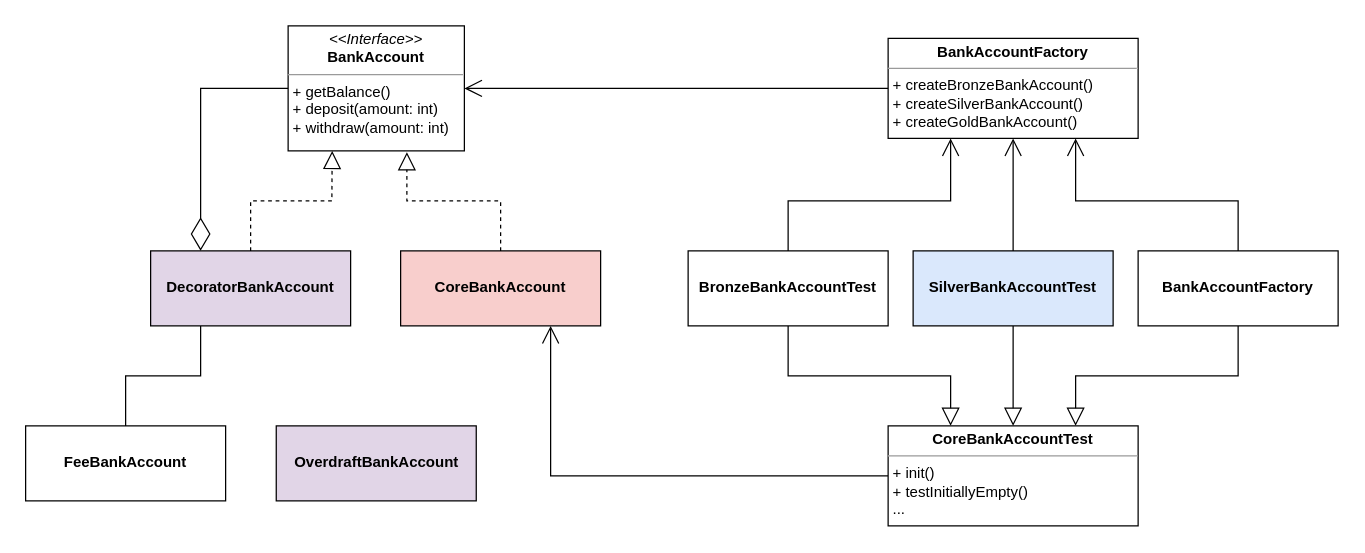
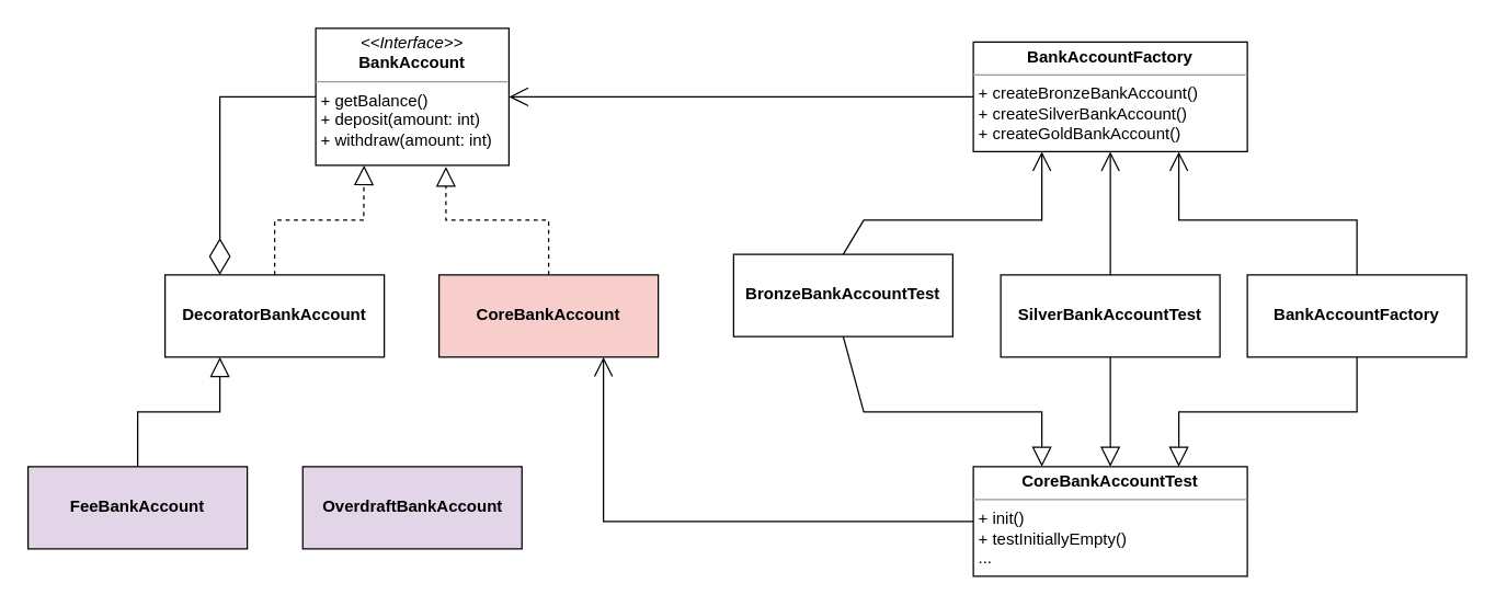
  <mxCell id="0" />
  <mxCell id="1" parent="0" />
  <mxCell id="2" value="&lt;p style=&quot;margin: 0px ; margin-top: 4px ; text-align: center&quot;&gt;&lt;i&gt;&amp;lt;&amp;lt;Interface&amp;gt;&amp;gt;&lt;/i&gt;&lt;br&gt;&lt;b&gt;BankAccount&lt;/b&gt;&lt;/p&gt;&lt;hr size=&quot;1&quot;&gt;&lt;p style=&quot;margin: 0px ; margin-left: 4px&quot;&gt;+ getBalance()&lt;br&gt;&lt;/p&gt;&lt;p style=&quot;margin: 0px ; margin-left: 4px&quot;&gt;+ deposit(amount: int)&lt;/p&gt;&lt;p style=&quot;margin: 0px ; margin-left: 4px&quot;&gt;+ withdraw(amount: int)&lt;/p&gt;" style="verticalAlign=top;align=left;overflow=fill;fontSize=12;fontFamily=Helvetica;html=1;" vertex="1" parent="1"><mxGeometry x="230" y="20" width="141" height="100" as="geometry" /></mxCell>
- <mxCell id="3" value="&lt;p style=&quot;margin: 0px ; margin-top: 4px ; text-align: center&quot;&gt;&lt;b&gt;&lt;br&gt;&lt;/b&gt;&lt;/p&gt;&lt;p style=&quot;margin: 0px ; margin-top: 4px ; text-align: center&quot;&gt;&lt;b&gt;DecoratorBankAccount&lt;/b&gt;&lt;/p&gt;" style="verticalAlign=top;align=left;overflow=fill;fontSize=12;fontFamily=Helvetica;html=1;fillColor=#e1d5e7;" vertex="1" parent="1"><mxGeometry x="120" y="200" width="160" height="60" as="geometry" /></mxCell>
+ <mxCell id="3" value="&lt;p style=&quot;margin: 0px ; margin-top: 4px ; text-align: center&quot;&gt;&lt;b&gt;&lt;br&gt;&lt;/b&gt;&lt;/p&gt;&lt;p style=&quot;margin: 0px ; margin-top: 4px ; text-align: center&quot;&gt;&lt;b&gt;DecoratorBankAccount&lt;/b&gt;&lt;/p&gt;" style="verticalAlign=top;align=left;overflow=fill;fontSize=12;fontFamily=Helvetica;html=1;" vertex="1" parent="1"><mxGeometry x="120" y="200" width="160" height="60" as="geometry" /></mxCell>
  <mxCell id="4" value="" style="endArrow=block;dashed=1;endFill=0;endSize=12;html=1;rounded=0;entryX=0.25;entryY=1;entryDx=0;entryDy=0;exitX=0.5;exitY=0;exitDx=0;exitDy=0;" edge="1" parent="1" source="3" target="2"><mxGeometry width="160" relative="1" as="geometry"><mxPoint x="91" y="210" as="sourcePoint" /><mxPoint x="251" y="210" as="targetPoint" /><Array as="points"><mxPoint x="200" y="160" /><mxPoint x="265" y="160" /></Array></mxGeometry></mxCell>
  <mxCell id="5" style="edgeStyle=orthogonalEdgeStyle;rounded=0;orthogonalLoop=1;jettySize=auto;html=1;exitX=0.5;exitY=1;exitDx=0;exitDy=0;" edge="1" parent="1" source="3" target="3"><mxGeometry relative="1" as="geometry" /></mxCell>
  <mxCell id="6" value="" style="endArrow=diamondThin;endFill=0;endSize=24;html=1;rounded=0;entryX=0.25;entryY=0;entryDx=0;entryDy=0;exitX=0;exitY=0.5;exitDx=0;exitDy=0;" edge="1" parent="1" source="2" target="3"><mxGeometry width="160" relative="1" as="geometry"><mxPoint x="61" y="200" as="sourcePoint" /><mxPoint x="211" y="240" as="targetPoint" /><Array as="points"><mxPoint x="160" y="70" /></Array></mxGeometry></mxCell>
  <mxCell id="7" value="&lt;p style=&quot;margin: 0px ; margin-top: 4px ; text-align: center&quot;&gt;&lt;b&gt;&lt;br&gt;&lt;/b&gt;&lt;/p&gt;&lt;p style=&quot;margin: 0px ; margin-top: 4px ; text-align: center&quot;&gt;&lt;b&gt;CoreBankAccount&lt;/b&gt;&lt;/p&gt;" style="verticalAlign=top;align=left;overflow=fill;fontSize=12;fontFamily=Helvetica;html=1;fillColor=#f8cecc;" vertex="1" parent="1"><mxGeometry x="320" y="200" width="160" height="60" as="geometry" /></mxCell>
  <mxCell id="8" value="" style="endArrow=block;dashed=1;endFill=0;endSize=12;html=1;rounded=0;exitX=0.5;exitY=0;exitDx=0;exitDy=0;" edge="1" parent="1" source="7"><mxGeometry width="160" relative="1" as="geometry"><mxPoint x="210" y="210" as="sourcePoint" /><mxPoint x="325" y="121" as="targetPoint" /><Array as="points"><mxPoint x="400" y="160" /><mxPoint x="325" y="160" /></Array></mxGeometry></mxCell>
- <mxCell id="9" value="&lt;p style=&quot;margin: 0px ; margin-top: 4px ; text-align: center&quot;&gt;&lt;b&gt;&lt;br&gt;&lt;/b&gt;&lt;/p&gt;&lt;p style=&quot;margin: 0px ; margin-top: 4px ; text-align: center&quot;&gt;&lt;b&gt;FeeBankAccount&lt;/b&gt;&lt;/p&gt;" style="verticalAlign=top;align=left;overflow=fill;fontSize=12;fontFamily=Helvetica;html=1;" vertex="1" parent="1"><mxGeometry x="20" y="340" width="160" height="60" as="geometry" /></mxCell>
+ <mxCell id="9" value="&lt;p style=&quot;margin: 0px ; margin-top: 4px ; text-align: center&quot;&gt;&lt;b&gt;&lt;br&gt;&lt;/b&gt;&lt;/p&gt;&lt;p style=&quot;margin: 0px ; margin-top: 4px ; text-align: center&quot;&gt;&lt;b&gt;FeeBankAccount&lt;/b&gt;&lt;/p&gt;" style="verticalAlign=top;align=left;overflow=fill;fontSize=12;fontFamily=Helvetica;html=1;fillColor=#e1d5e7;" vertex="1" parent="1"><mxGeometry x="20" y="340" width="160" height="60" as="geometry" /></mxCell>
  <mxCell id="10" value="&lt;p style=&quot;margin: 0px ; margin-top: 4px ; text-align: center&quot;&gt;&lt;b&gt;&lt;br&gt;&lt;/b&gt;&lt;/p&gt;&lt;p style=&quot;margin: 0px ; margin-top: 4px ; text-align: center&quot;&gt;&lt;b&gt;OverdraftBankAccount&lt;/b&gt;&lt;/p&gt;" style="verticalAlign=top;align=left;overflow=fill;fontSize=12;fontFamily=Helvetica;html=1;fillColor=#e1d5e7;" vertex="1" parent="1"><mxGeometry x="220.5" y="340" width="160" height="60" as="geometry" /></mxCell>
- <mxCell id="11" value="" style="endArrow=none;endFill=0;endSize=12;html=1;rounded=0;entryX=0.25;entryY=1;entryDx=0;entryDy=0;exitX=0.5;exitY=0;exitDx=0;exitDy=0;" edge="1" parent="1" source="9" target="3"><mxGeometry width="160" relative="1" as="geometry"><mxPoint x="-150" y="390" as="sourcePoint" /><mxPoint x="10" y="390" as="targetPoint" /><Array as="points"><mxPoint x="100" y="300" /><mxPoint x="160" y="300" /></Array></mxGeometry></mxCell>
+ <mxCell id="11" value="" style="endArrow=block;endFill=0;endSize=12;html=1;rounded=0;entryX=0.25;entryY=1;entryDx=0;entryDy=0;exitX=0.5;exitY=0;exitDx=0;exitDy=0;" edge="1" parent="1" source="9" target="3"><mxGeometry width="160" relative="1" as="geometry"><mxPoint x="-150" y="390" as="sourcePoint" /><mxPoint x="10" y="390" as="targetPoint" /><Array as="points"><mxPoint x="100" y="300" /><mxPoint x="160" y="300" /></Array></mxGeometry></mxCell>
  <mxCell id="12" value="&lt;p style=&quot;margin: 0px ; margin-top: 4px ; text-align: center&quot;&gt;&lt;b&gt;BankAccountFactory&lt;/b&gt;&lt;/p&gt;&lt;hr size=&quot;1&quot;&gt;&lt;p style=&quot;margin: 0px ; margin-left: 4px&quot;&gt;+ createBronzeBankAccount()&lt;/p&gt;&lt;p style=&quot;margin: 0px ; margin-left: 4px&quot;&gt;+ createSilverBankAccount()&lt;br&gt;&lt;/p&gt;&lt;p style=&quot;margin: 0px ; margin-left: 4px&quot;&gt;+ createGoldBankAccount()&lt;/p&gt;" style="verticalAlign=top;align=left;overflow=fill;fontSize=12;fontFamily=Helvetica;html=1;" vertex="1" parent="1"><mxGeometry x="710" y="30" width="200" height="80" as="geometry" /></mxCell>
  <mxCell id="13" value="" style="endArrow=open;endFill=1;endSize=12;html=1;rounded=0;entryX=1;entryY=0.5;entryDx=0;entryDy=0;exitX=0;exitY=0.5;exitDx=0;exitDy=0;" edge="1" parent="1" source="12" target="2"><mxGeometry width="160" relative="1" as="geometry"><mxPoint x="520" y="240" as="sourcePoint" /><mxPoint x="680" y="240" as="targetPoint" /><Array as="points" /></mxGeometry></mxCell>
  <mxCell id="14" value="" style="endArrow=open;endFill=1;endSize=12;html=1;rounded=0;entryX=0.75;entryY=1;entryDx=0;entryDy=0;exitX=0;exitY=0.5;exitDx=0;exitDy=0;" edge="1" parent="1" source="17" target="7"><mxGeometry width="160" relative="1" as="geometry"><mxPoint x="560" y="230" as="sourcePoint" /><mxPoint x="441" y="150" as="targetPoint" /><Array as="points"><mxPoint x="440" y="380" /></Array></mxGeometry></mxCell>
  <mxCell id="15" value="" style="endArrow=block;endFill=0;endSize=12;html=1;rounded=0;entryX=0.25;entryY=0;entryDx=0;entryDy=0;exitX=0.5;exitY=1;exitDx=0;exitDy=0;" edge="1" parent="1" source="16" target="17"><mxGeometry width="160" relative="1" as="geometry"><mxPoint x="640" y="270" as="sourcePoint" /><mxPoint x="650" y="280" as="targetPoint" /><Array as="points"><mxPoint x="630" y="300" /><mxPoint x="760" y="300" /></Array></mxGeometry></mxCell>
- <mxCell id="16" value="&lt;p style=&quot;margin: 0px ; margin-top: 4px ; text-align: center&quot;&gt;&lt;b&gt;&lt;br&gt;&lt;/b&gt;&lt;/p&gt;&lt;p style=&quot;margin: 0px ; margin-top: 4px ; text-align: center&quot;&gt;&lt;b&gt;BronzeBankAccountTest&lt;/b&gt;&lt;/p&gt;" style="verticalAlign=top;align=left;overflow=fill;fontSize=12;fontFamily=Helvetica;html=1;" vertex="1" parent="1"><mxGeometry x="550" y="200" width="160" height="60" as="geometry" /></mxCell>
+ <mxCell id="16" value="&lt;p style=&quot;margin: 0px ; margin-top: 4px ; text-align: center&quot;&gt;&lt;b&gt;&lt;br&gt;&lt;/b&gt;&lt;/p&gt;&lt;p style=&quot;margin: 0px ; margin-top: 4px ; text-align: center&quot;&gt;&lt;b&gt;BronzeBankAccountTest&lt;/b&gt;&lt;/p&gt;" style="verticalAlign=top;align=left;overflow=fill;fontSize=12;fontFamily=Helvetica;html=1;" vertex="1" parent="1"><mxGeometry x="535" y="185" width="160" height="60" as="geometry" /></mxCell>
  <mxCell id="17" value="&lt;p style=&quot;margin: 0px ; margin-top: 4px ; text-align: center&quot;&gt;&lt;b style=&quot;background-color: transparent; color: light-dark(rgb(0, 0, 0), rgb(255, 255, 255));&quot;&gt;CoreBankAccountTest&lt;/b&gt;&lt;/p&gt;&lt;hr size=&quot;1&quot;&gt;&lt;p style=&quot;margin: 0px ; margin-left: 4px&quot;&gt;+ init()&lt;/p&gt;&lt;p style=&quot;margin: 0px ; margin-left: 4px&quot;&gt;+ testInitiallyEmpty()&lt;br&gt;&lt;/p&gt;&lt;p style=&quot;margin: 0px ; margin-left: 4px&quot;&gt;...&lt;/p&gt;" style="verticalAlign=top;align=left;overflow=fill;fontSize=12;fontFamily=Helvetica;html=1;" vertex="1" parent="1"><mxGeometry x="710" y="340" width="200" height="80" as="geometry" /></mxCell>
- <mxCell id="18" value="&lt;p style=&quot;margin: 0px ; margin-top: 4px ; text-align: center&quot;&gt;&lt;b&gt;&lt;br&gt;&lt;/b&gt;&lt;/p&gt;&lt;p style=&quot;margin: 0px ; margin-top: 4px ; text-align: center&quot;&gt;&lt;b&gt;SilverBankAccountTest&lt;/b&gt;&lt;/p&gt;" style="verticalAlign=top;align=left;overflow=fill;fontSize=12;fontFamily=Helvetica;html=1;fillColor=#dae8fc;" vertex="1" parent="1"><mxGeometry x="730" y="200" width="160" height="60" as="geometry" /></mxCell>
+ <mxCell id="18" value="&lt;p style=&quot;margin: 0px ; margin-top: 4px ; text-align: center&quot;&gt;&lt;b&gt;&lt;br&gt;&lt;/b&gt;&lt;/p&gt;&lt;p style=&quot;margin: 0px ; margin-top: 4px ; text-align: center&quot;&gt;&lt;b&gt;SilverBankAccountTest&lt;/b&gt;&lt;/p&gt;" style="verticalAlign=top;align=left;overflow=fill;fontSize=12;fontFamily=Helvetica;html=1;" vertex="1" parent="1"><mxGeometry x="730" y="200" width="160" height="60" as="geometry" /></mxCell>
  <mxCell id="19" value="&lt;p style=&quot;margin: 0px ; margin-top: 4px ; text-align: center&quot;&gt;&lt;b&gt;&lt;br&gt;&lt;/b&gt;&lt;/p&gt;&lt;p style=&quot;margin: 0px ; margin-top: 4px ; text-align: center&quot;&gt;&lt;b&gt;BankAccountFactory&lt;/b&gt;&lt;/p&gt;" style="verticalAlign=top;align=left;overflow=fill;fontSize=12;fontFamily=Helvetica;html=1;" vertex="1" parent="1"><mxGeometry x="910" y="200" width="160" height="60" as="geometry" /></mxCell>
  <mxCell id="20" value="" style="endArrow=block;endFill=0;endSize=12;html=1;rounded=0;entryX=0.75;entryY=0;entryDx=0;entryDy=0;exitX=0.5;exitY=1;exitDx=0;exitDy=0;" edge="1" parent="1" source="19" target="17"><mxGeometry width="160" relative="1" as="geometry"><mxPoint x="990" y="280" as="sourcePoint" /><mxPoint x="860" y="360" as="targetPoint" /><Array as="points"><mxPoint x="990" y="300" /><mxPoint x="860" y="300" /></Array></mxGeometry></mxCell>
  <mxCell id="21" value="" style="endArrow=open;endFill=1;endSize=12;html=1;rounded=0;exitX=0.5;exitY=0;exitDx=0;exitDy=0;entryX=0.25;entryY=1;entryDx=0;entryDy=0;" edge="1" parent="1" source="16" target="12"><mxGeometry width="160" relative="1" as="geometry"><mxPoint x="539" y="150" as="sourcePoint" /><mxPoint x="570" y="110" as="targetPoint" /><Array as="points"><mxPoint x="630" y="160" /><mxPoint x="760" y="160" /></Array></mxGeometry></mxCell>
  <mxCell id="22" value="" style="endArrow=open;endFill=1;endSize=12;html=1;rounded=0;exitX=0.5;exitY=0;exitDx=0;exitDy=0;entryX=0.5;entryY=1;entryDx=0;entryDy=0;" edge="1" parent="1" source="18" target="12"><mxGeometry width="160" relative="1" as="geometry"><mxPoint x="800" y="180" as="sourcePoint" /><mxPoint x="740" y="90" as="targetPoint" /><Array as="points" /></mxGeometry></mxCell>
  <mxCell id="23" value="" style="endArrow=open;endFill=1;endSize=12;html=1;rounded=0;exitX=0.5;exitY=0;exitDx=0;exitDy=0;entryX=0.75;entryY=1;entryDx=0;entryDy=0;" edge="1" parent="1" source="19" target="12"><mxGeometry width="160" relative="1" as="geometry"><mxPoint x="929" y="166" as="sourcePoint" /><mxPoint x="730" y="110" as="targetPoint" /><Array as="points"><mxPoint x="990" y="160" /><mxPoint x="860" y="160" /></Array></mxGeometry></mxCell>
  <mxCell id="24" value="" style="endArrow=block;endFill=0;endSize=12;html=1;rounded=0;exitX=0.5;exitY=1;exitDx=0;exitDy=0;entryX=0.5;entryY=0;entryDx=0;entryDy=0;" edge="1" parent="1" source="18" target="17"><mxGeometry width="160" relative="1" as="geometry"><mxPoint x="1000" y="350" as="sourcePoint" /><mxPoint x="980" y="340" as="targetPoint" /></mxGeometry></mxCell>
